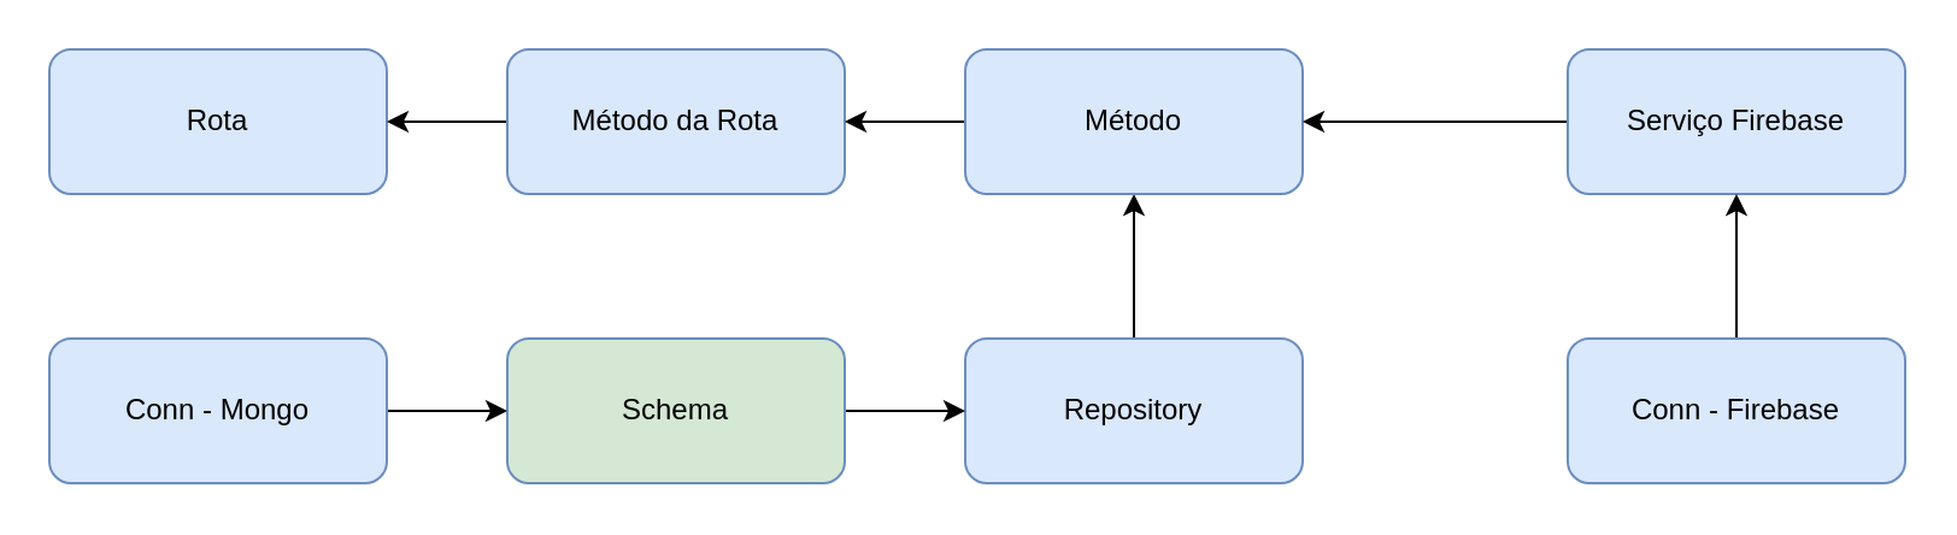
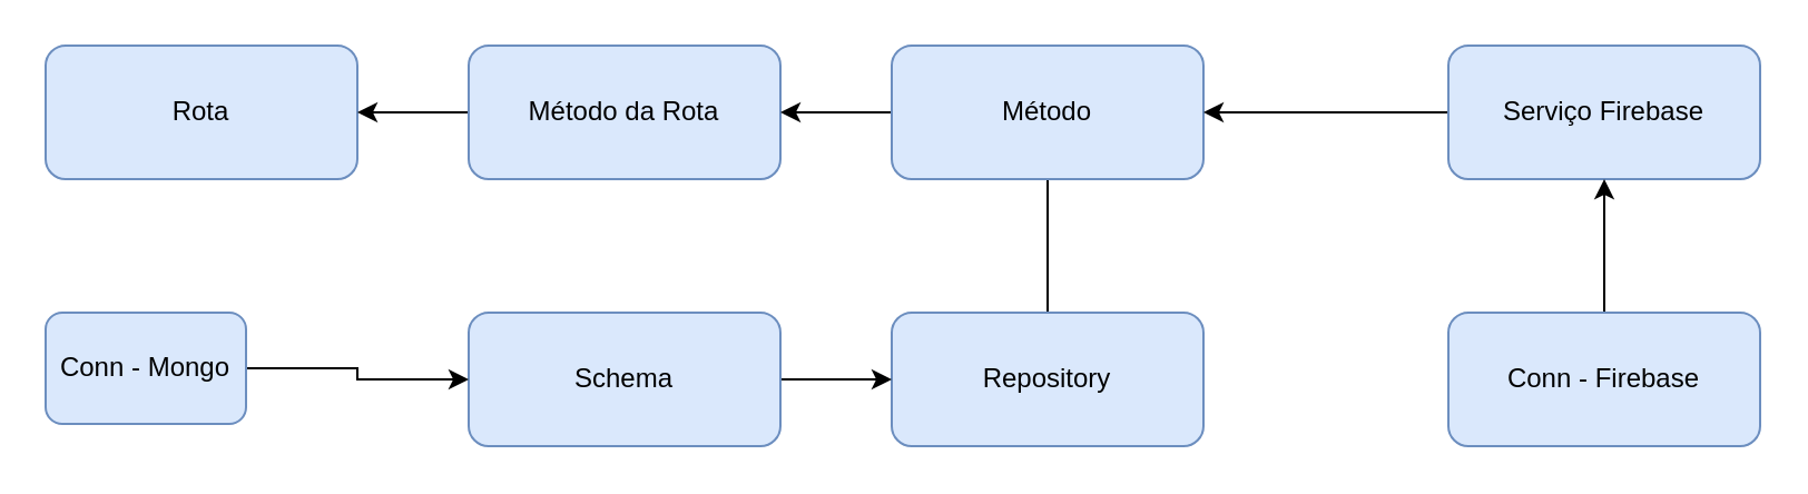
  <mxCell id="0" />
  <mxCell id="1" parent="0" />
  <mxCell id="2" value="Rota" style="rounded=1;whiteSpace=wrap;html=1;fillColor=#dae8fc;strokeColor=#6c8ebf;" vertex="1" parent="1"><mxGeometry x="20" y="20" width="140" height="60" as="geometry" /></mxCell>
  <mxCell id="3" style="edgeStyle=orthogonalEdgeStyle;rounded=0;orthogonalLoop=1;jettySize=auto;html=1;entryX=1;entryY=0.5;entryDx=0;entryDy=0;" edge="1" parent="1" source="4" target="2"><mxGeometry relative="1" as="geometry" /></mxCell>
  <mxCell id="4" value="Método da Rota" style="rounded=1;whiteSpace=wrap;html=1;fillColor=#dae8fc;strokeColor=#6c8ebf;" vertex="1" parent="1"><mxGeometry x="210" y="20" width="140" height="60" as="geometry" /></mxCell>
- <mxCell id="5" style="edgeStyle=orthogonalEdgeStyle;rounded=0;orthogonalLoop=1;jettySize=auto;html=1;entryX=0.5;entryY=1;entryDx=0;entryDy=0;" edge="1" parent="1" source="6" target="12"><mxGeometry relative="1" as="geometry" /></mxCell>
+ <mxCell id="5" style="edgeStyle=orthogonalEdgeStyle;rounded=0;orthogonalLoop=1;jettySize=auto;html=1;entryX=0.5;entryY=1;entryDx=0;entryDy=0;endArrow=none;" edge="1" parent="1" source="6" target="12"><mxGeometry relative="1" as="geometry" /></mxCell>
  <mxCell id="6" value="Repository" style="rounded=1;whiteSpace=wrap;html=1;fillColor=#dae8fc;strokeColor=#6c8ebf;" vertex="1" parent="1"><mxGeometry x="400" y="140" width="140" height="60" as="geometry" /></mxCell>
  <mxCell id="7" style="edgeStyle=orthogonalEdgeStyle;rounded=0;orthogonalLoop=1;jettySize=auto;html=1;" edge="1" parent="1" source="8" target="6"><mxGeometry relative="1" as="geometry" /></mxCell>
- <mxCell id="8" value="Schema" style="rounded=1;whiteSpace=wrap;html=1;fillColor=#d5e8d4;strokeColor=#6c8ebf;" vertex="1" parent="1"><mxGeometry x="210" y="140" width="140" height="60" as="geometry" /></mxCell>
+ <mxCell id="8" value="Schema" style="rounded=1;whiteSpace=wrap;html=1;fillColor=#dae8fc;strokeColor=#6c8ebf;" vertex="1" parent="1"><mxGeometry x="210" y="140" width="140" height="60" as="geometry" /></mxCell>
  <mxCell id="9" style="edgeStyle=orthogonalEdgeStyle;rounded=0;orthogonalLoop=1;jettySize=auto;html=1;" edge="1" parent="1" source="10" target="8"><mxGeometry relative="1" as="geometry" /></mxCell>
- <mxCell id="10" value="Conn - Mongo" style="rounded=1;whiteSpace=wrap;html=1;fillColor=#dae8fc;strokeColor=#6c8ebf;" vertex="1" parent="1"><mxGeometry x="20" y="140" width="140" height="60" as="geometry" /></mxCell>
+ <mxCell id="10" value="Conn - Mongo" style="rounded=1;whiteSpace=wrap;html=1;fillColor=#dae8fc;strokeColor=#6c8ebf;" vertex="1" parent="1"><mxGeometry x="20" y="140" width="90" height="50" as="geometry" /></mxCell>
  <mxCell id="11" style="edgeStyle=orthogonalEdgeStyle;rounded=0;orthogonalLoop=1;jettySize=auto;html=1;entryX=1;entryY=0.5;entryDx=0;entryDy=0;" edge="1" parent="1" source="12" target="4"><mxGeometry relative="1" as="geometry" /></mxCell>
  <mxCell id="12" value="Método" style="rounded=1;whiteSpace=wrap;html=1;fillColor=#dae8fc;strokeColor=#6c8ebf;" vertex="1" parent="1"><mxGeometry x="400" y="20" width="140" height="60" as="geometry" /></mxCell>
  <mxCell id="13" style="edgeStyle=orthogonalEdgeStyle;rounded=0;orthogonalLoop=1;jettySize=auto;html=1;entryX=1;entryY=0.5;entryDx=0;entryDy=0;" edge="1" parent="1" source="14" target="12"><mxGeometry relative="1" as="geometry" /></mxCell>
  <mxCell id="14" value="Serviço Firebase" style="rounded=1;whiteSpace=wrap;html=1;fillColor=#dae8fc;strokeColor=#6c8ebf;" vertex="1" parent="1"><mxGeometry x="650" y="20" width="140" height="60" as="geometry" /></mxCell>
  <mxCell id="15" style="edgeStyle=orthogonalEdgeStyle;rounded=0;orthogonalLoop=1;jettySize=auto;html=1;" edge="1" parent="1" source="16" target="14"><mxGeometry relative="1" as="geometry" /></mxCell>
  <mxCell id="16" value="Conn - Firebase" style="rounded=1;whiteSpace=wrap;html=1;fillColor=#dae8fc;strokeColor=#6c8ebf;" vertex="1" parent="1"><mxGeometry x="650" y="140" width="140" height="60" as="geometry" /></mxCell>
